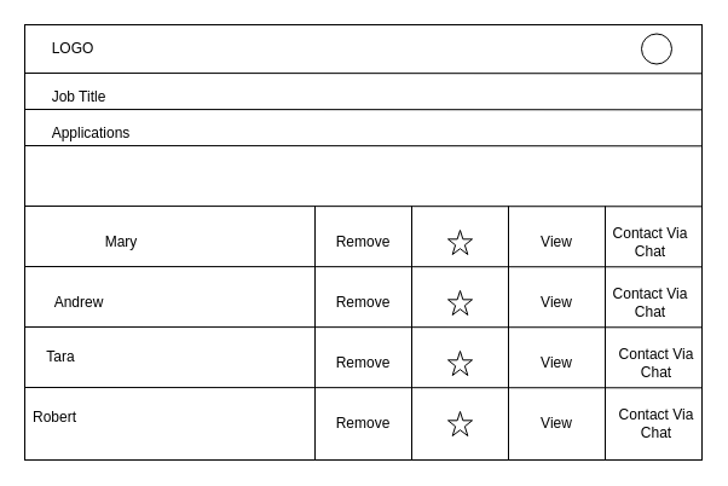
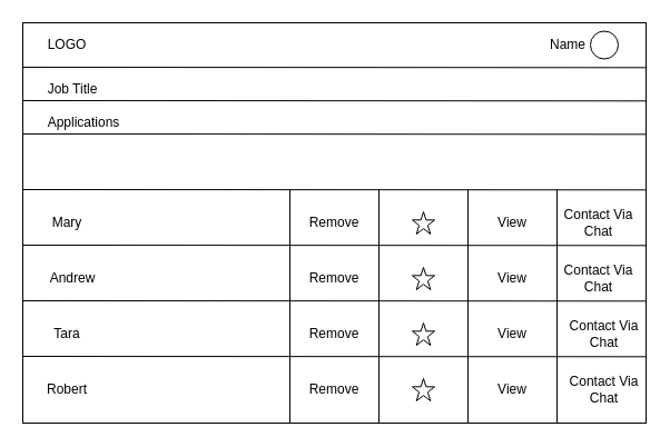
  <mxCell id="0" />
  <mxCell id="1" parent="0" />
  <mxCell id="2" value="" style="rounded=0;whiteSpace=wrap;html=1;" vertex="1" parent="1"><mxGeometry x="20" y="20" width="560" height="360" as="geometry" /></mxCell>
  <mxCell id="3" value="" style="endArrow=none;html=1;entryX=1;entryY=0.126;entryDx=0;entryDy=0;entryPerimeter=0;" edge="1" parent="1"><mxGeometry width="50" height="50" relative="1" as="geometry"><mxPoint x="20" y="60" as="sourcePoint" /><mxPoint x="580" y="60.32" as="targetPoint" /></mxGeometry></mxCell>
  <mxCell id="4" value="LOGO" style="text;html=1;strokeColor=none;fillColor=none;align=center;verticalAlign=middle;whiteSpace=wrap;rounded=0;" vertex="1" parent="1"><mxGeometry x="40" y="30" width="40" height="20" as="geometry" /></mxCell>
+ <mxCell id="5" value="Name" style="text;html=1;strokeColor=none;fillColor=none;align=center;verticalAlign=middle;whiteSpace=wrap;rounded=0;" vertex="1" parent="1"><mxGeometry x="490" y="30" width="40" height="20" as="geometry" /></mxCell>
  <mxCell id="6" value="" style="ellipse;whiteSpace=wrap;html=1;aspect=fixed;" vertex="1" parent="1"><mxGeometry x="530" y="27.5" width="25" height="25" as="geometry" /></mxCell>
  <mxCell id="7" value="" style="endArrow=none;html=1;entryX=1;entryY=0.126;entryDx=0;entryDy=0;entryPerimeter=0;" edge="1" parent="1"><mxGeometry width="50" height="50" relative="1" as="geometry"><mxPoint x="20" y="90" as="sourcePoint" /><mxPoint x="580" y="90.32" as="targetPoint" /></mxGeometry></mxCell>
  <mxCell id="8" value="Job Title" style="text;html=1;strokeColor=none;fillColor=none;align=center;verticalAlign=middle;whiteSpace=wrap;rounded=0;" vertex="1" parent="1"><mxGeometry x="30" y="70" width="70" height="20" as="geometry" /></mxCell>
  <mxCell id="9" value="" style="endArrow=none;html=1;entryX=1;entryY=0.126;entryDx=0;entryDy=0;entryPerimeter=0;" edge="1" parent="1"><mxGeometry width="50" height="50" relative="1" as="geometry"><mxPoint x="20" y="120" as="sourcePoint" /><mxPoint x="580" y="120.32" as="targetPoint" /></mxGeometry></mxCell>
  <mxCell id="10" value="" style="endArrow=none;html=1;entryX=1;entryY=0.126;entryDx=0;entryDy=0;entryPerimeter=0;" edge="1" parent="1"><mxGeometry width="50" height="50" relative="1" as="geometry"><mxPoint x="20" y="170" as="sourcePoint" /><mxPoint x="580" y="170.32" as="targetPoint" /></mxGeometry></mxCell>
  <mxCell id="11" value="" style="endArrow=none;html=1;entryX=1;entryY=0.126;entryDx=0;entryDy=0;entryPerimeter=0;" edge="1" parent="1"><mxGeometry width="50" height="50" relative="1" as="geometry"><mxPoint x="20" y="220" as="sourcePoint" /><mxPoint x="580" y="220.32" as="targetPoint" /></mxGeometry></mxCell>
  <mxCell id="12" value="" style="endArrow=none;html=1;entryX=1;entryY=0.126;entryDx=0;entryDy=0;entryPerimeter=0;" edge="1" parent="1"><mxGeometry width="50" height="50" relative="1" as="geometry"><mxPoint x="20" y="270" as="sourcePoint" /><mxPoint x="580" y="270.32" as="targetPoint" /></mxGeometry></mxCell>
  <mxCell id="13" value="" style="endArrow=none;html=1;entryX=1;entryY=0.126;entryDx=0;entryDy=0;entryPerimeter=0;" edge="1" parent="1"><mxGeometry width="50" height="50" relative="1" as="geometry"><mxPoint x="20" y="320" as="sourcePoint" /><mxPoint x="580" y="320.32" as="targetPoint" /></mxGeometry></mxCell>
  <mxCell id="14" value="Applications" style="text;html=1;strokeColor=none;fillColor=none;align=center;verticalAlign=middle;whiteSpace=wrap;rounded=0;" vertex="1" parent="1"><mxGeometry x="40" y="100" width="70" height="20" as="geometry" /></mxCell>
  <mxCell id="15" value="" style="endArrow=none;html=1;" edge="1" parent="1"><mxGeometry width="50" height="50" relative="1" as="geometry"><mxPoint x="260" y="380" as="sourcePoint" /><mxPoint x="260" y="170" as="targetPoint" /></mxGeometry></mxCell>
  <mxCell id="16" value="" style="endArrow=none;html=1;" edge="1" parent="1"><mxGeometry width="50" height="50" relative="1" as="geometry"><mxPoint x="340" y="380" as="sourcePoint" /><mxPoint x="340" y="170" as="targetPoint" /></mxGeometry></mxCell>
  <mxCell id="17" value="" style="endArrow=none;html=1;" edge="1" parent="1"><mxGeometry width="50" height="50" relative="1" as="geometry"><mxPoint x="420" y="380" as="sourcePoint" /><mxPoint x="420" y="170" as="targetPoint" /></mxGeometry></mxCell>
  <mxCell id="18" value="" style="endArrow=none;html=1;" edge="1" parent="1"><mxGeometry width="50" height="50" relative="1" as="geometry"><mxPoint x="500" y="380" as="sourcePoint" /><mxPoint x="500" y="170" as="targetPoint" /></mxGeometry></mxCell>
- <mxCell id="19" value="Mary" style="text;html=1;strokeColor=none;fillColor=none;align=center;verticalAlign=middle;whiteSpace=wrap;rounded=0;" vertex="1" parent="1"><mxGeometry x="80" y="190" width="40" height="20" as="geometry" /></mxCell>
+ <mxCell id="19" value="Mary" style="text;html=1;strokeColor=none;fillColor=none;align=center;verticalAlign=middle;whiteSpace=wrap;rounded=0;" vertex="1" parent="1"><mxGeometry x="40" y="190" width="40" height="20" as="geometry" /></mxCell>
  <mxCell id="20" value="Andrew" style="text;html=1;strokeColor=none;fillColor=none;align=center;verticalAlign=middle;whiteSpace=wrap;rounded=0;" vertex="1" parent="1"><mxGeometry x="45" y="240" width="40" height="20" as="geometry" /></mxCell>
- <mxCell id="21" value="Tara" style="text;html=1;strokeColor=none;fillColor=none;align=center;verticalAlign=middle;whiteSpace=wrap;rounded=0;" vertex="1" parent="1"><mxGeometry x="30" y="285" width="40" height="20" as="geometry" /></mxCell>
- <mxCell id="22" value="Robert" style="text;html=1;strokeColor=none;fillColor=none;align=center;verticalAlign=middle;whiteSpace=wrap;rounded=0;" vertex="1" parent="1"><mxGeometry x="25" y="335" width="40" height="20" as="geometry" /></mxCell>
+ <mxCell id="21" value="Tara" style="text;html=1;strokeColor=none;fillColor=none;align=center;verticalAlign=middle;whiteSpace=wrap;rounded=0;" vertex="1" parent="1"><mxGeometry x="40" y="290" width="40" height="20" as="geometry" /></mxCell>
+ <mxCell id="22" value="Robert" style="text;html=1;strokeColor=none;fillColor=none;align=center;verticalAlign=middle;whiteSpace=wrap;rounded=0;" vertex="1" parent="1"><mxGeometry x="40" y="340" width="40" height="20" as="geometry" /></mxCell>
  <mxCell id="23" value="Remove" style="text;html=1;strokeColor=none;fillColor=none;align=center;verticalAlign=middle;whiteSpace=wrap;rounded=0;" vertex="1" parent="1"><mxGeometry x="280" y="190" width="40" height="20" as="geometry" /></mxCell>
  <mxCell id="24" value="Remove" style="text;html=1;strokeColor=none;fillColor=none;align=center;verticalAlign=middle;whiteSpace=wrap;rounded=0;" vertex="1" parent="1"><mxGeometry x="280" y="240" width="40" height="20" as="geometry" /></mxCell>
  <mxCell id="25" value="Remove" style="text;html=1;strokeColor=none;fillColor=none;align=center;verticalAlign=middle;whiteSpace=wrap;rounded=0;" vertex="1" parent="1"><mxGeometry x="280" y="290" width="40" height="20" as="geometry" /></mxCell>
  <mxCell id="26" value="Remove" style="text;html=1;strokeColor=none;fillColor=none;align=center;verticalAlign=middle;whiteSpace=wrap;rounded=0;" vertex="1" parent="1"><mxGeometry x="280" y="340" width="40" height="20" as="geometry" /></mxCell>
  <mxCell id="27" value="View" style="text;html=1;strokeColor=none;fillColor=none;align=center;verticalAlign=middle;whiteSpace=wrap;rounded=0;" vertex="1" parent="1"><mxGeometry x="440" y="290" width="40" height="20" as="geometry" /></mxCell>
  <mxCell id="28" value="View" style="text;html=1;strokeColor=none;fillColor=none;align=center;verticalAlign=middle;whiteSpace=wrap;rounded=0;" vertex="1" parent="1"><mxGeometry x="440" y="340" width="40" height="20" as="geometry" /></mxCell>
  <mxCell id="29" value="View" style="text;html=1;strokeColor=none;fillColor=none;align=center;verticalAlign=middle;whiteSpace=wrap;rounded=0;" vertex="1" parent="1"><mxGeometry x="440" y="240" width="40" height="20" as="geometry" /></mxCell>
  <mxCell id="30" value="View" style="text;html=1;strokeColor=none;fillColor=none;align=center;verticalAlign=middle;whiteSpace=wrap;rounded=0;" vertex="1" parent="1"><mxGeometry x="440" y="190" width="40" height="20" as="geometry" /></mxCell>
  <mxCell id="31" value="Contact Via Chat" style="text;html=1;strokeColor=none;fillColor=none;align=center;verticalAlign=middle;whiteSpace=wrap;rounded=0;" vertex="1" parent="1"><mxGeometry x="500" y="190" width="75" height="20" as="geometry" /></mxCell>
  <mxCell id="32" value="Contact Via Chat" style="text;html=1;strokeColor=none;fillColor=none;align=center;verticalAlign=middle;whiteSpace=wrap;rounded=0;" vertex="1" parent="1"><mxGeometry x="500" y="240" width="75" height="20" as="geometry" /></mxCell>
  <mxCell id="33" value="Contact Via Chat" style="text;html=1;strokeColor=none;fillColor=none;align=center;verticalAlign=middle;whiteSpace=wrap;rounded=0;" vertex="1" parent="1"><mxGeometry x="505" y="290" width="75" height="20" as="geometry" /></mxCell>
  <mxCell id="34" value="Contact Via Chat" style="text;html=1;strokeColor=none;fillColor=none;align=center;verticalAlign=middle;whiteSpace=wrap;rounded=0;" vertex="1" parent="1"><mxGeometry x="505" y="340" width="75" height="20" as="geometry" /></mxCell>
  <mxCell id="35" value="" style="verticalLabelPosition=bottom;verticalAlign=top;html=1;shape=mxgraph.basic.star" vertex="1" parent="1"><mxGeometry x="370" y="190" width="20" height="20" as="geometry" /></mxCell>
  <mxCell id="36" value="" style="verticalLabelPosition=bottom;verticalAlign=top;html=1;shape=mxgraph.basic.star" vertex="1" parent="1"><mxGeometry x="370" y="240" width="20" height="20" as="geometry" /></mxCell>
  <mxCell id="37" value="" style="verticalLabelPosition=bottom;verticalAlign=top;html=1;shape=mxgraph.basic.star" vertex="1" parent="1"><mxGeometry x="370" y="290" width="20" height="20" as="geometry" /></mxCell>
  <mxCell id="38" value="" style="verticalLabelPosition=bottom;verticalAlign=top;html=1;shape=mxgraph.basic.star" vertex="1" parent="1"><mxGeometry x="370" y="340" width="20" height="20" as="geometry" /></mxCell>
